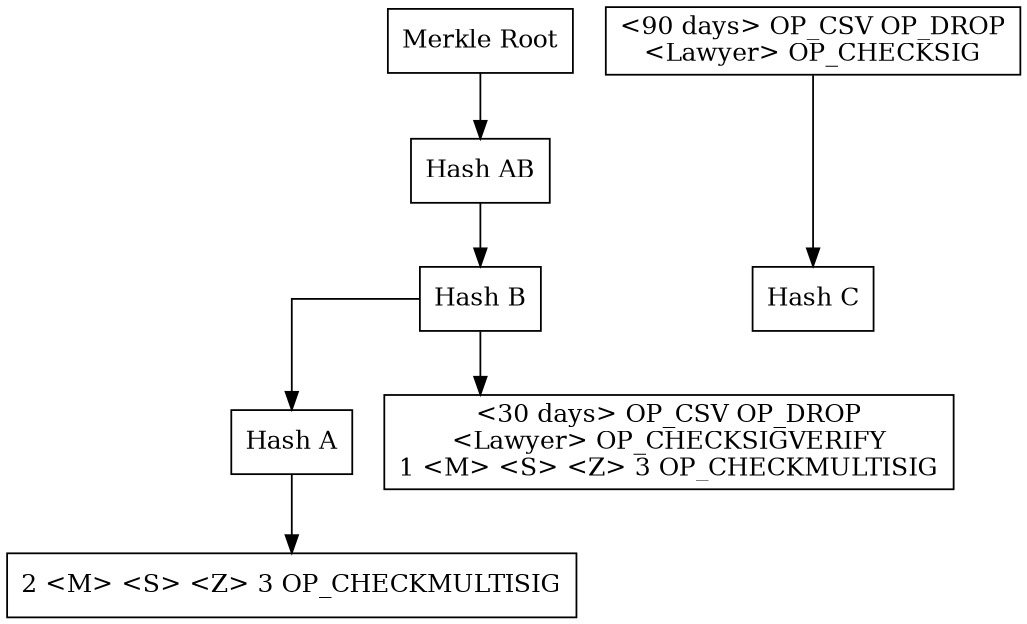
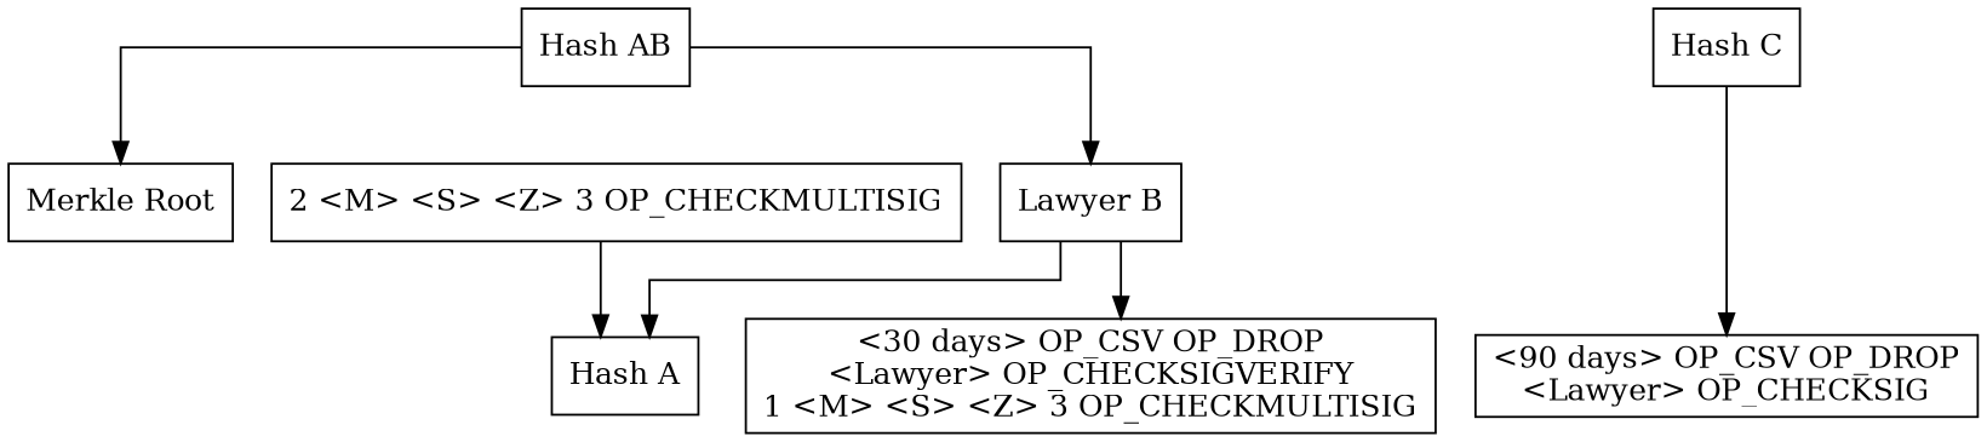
  digraph {
    splines=ortho
    node [color=black fillcolor=white fontcolor=black shape=box style=filled]
    n1 [label="Merkle Root"]
    n2 [label="Hash AB"]
-   n3 [label="Hash B"]
+   n3 [label="Lawyer B"]
    n4 [label="Hash C"]
    n5 [label="<90 days> OP_CSV OP_DROP\n<Lawyer> OP_CHECKSIG"]
    n6 [label="Hash A"]
    n7 [label="2 <M> <S> <Z> 3 OP_CHECKMULTISIG"]
    n8 [label="<30 days> OP_CSV OP_DROP\n<Lawyer> OP_CHECKSIGVERIFY\n1 <M> <S> <Z> 3 OP_CHECKMULTISIG"]
-   n1 -> n2
+   n2 -> n1
    n2 -> n3
    n3 -> n6
    n3 -> n8
-   n5 -> n4 [minlen=2]
-   n6 -> n7
+   n4 -> n5 [minlen=2]
+   n7 -> n6
  }
